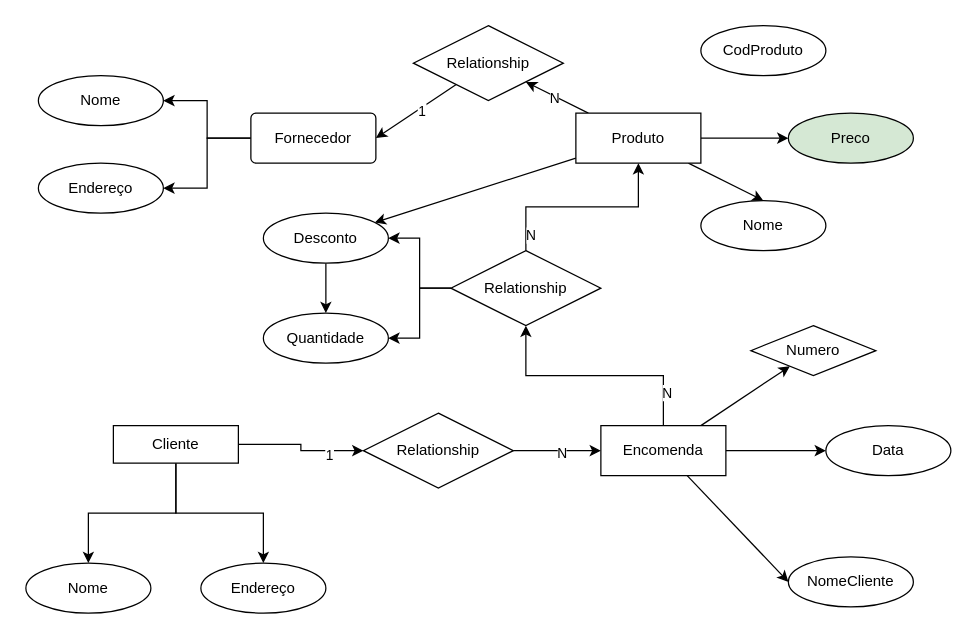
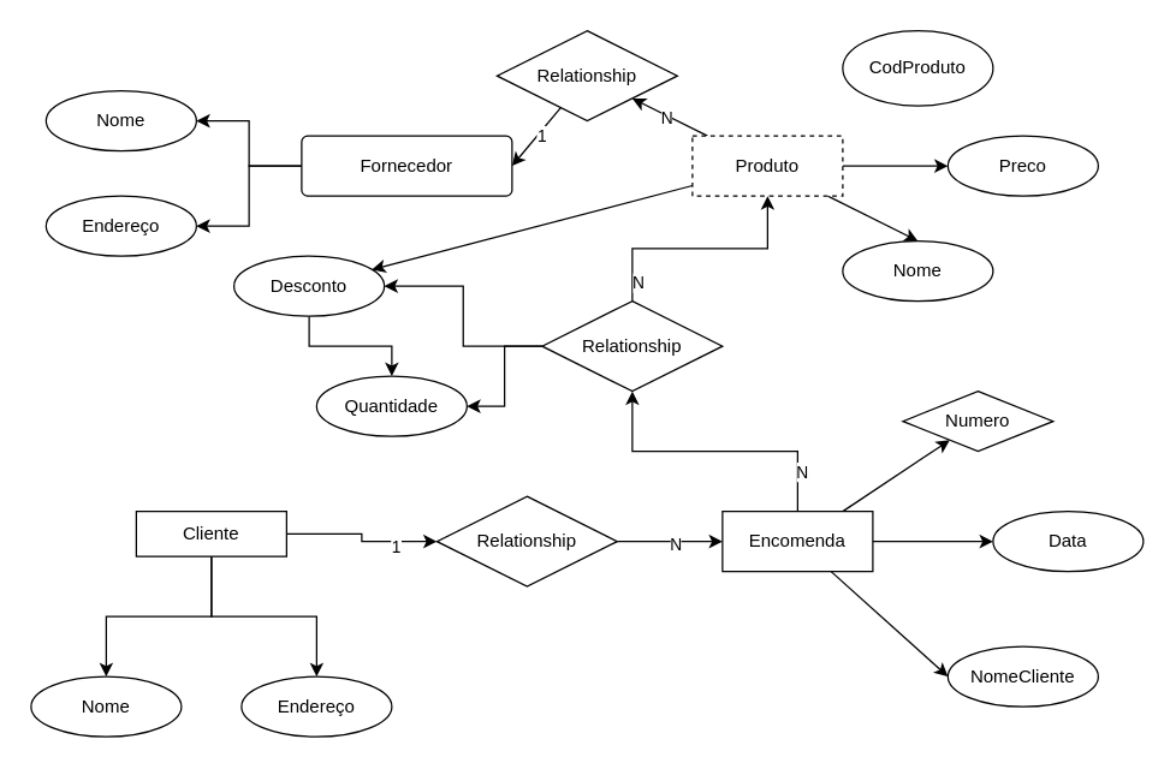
  <mxCell id="0" />
  <mxCell id="1" parent="0" />
  <mxCell id="2" style="edgeStyle=orthogonalEdgeStyle;rounded=0;orthogonalLoop=1;jettySize=auto;html=1;entryX=1;entryY=0.5;entryDx=0;entryDy=0;" edge="1" parent="1" source="4" target="5"><mxGeometry relative="1" as="geometry" /></mxCell>
  <mxCell id="3" style="edgeStyle=orthogonalEdgeStyle;rounded=0;orthogonalLoop=1;jettySize=auto;html=1;entryX=1;entryY=0.5;entryDx=0;entryDy=0;" edge="1" parent="1" source="4" target="6"><mxGeometry relative="1" as="geometry" /></mxCell>
- <mxCell id="4" value="Fornecedor" style="rounded=1;arcSize=10;whiteSpace=wrap;html=1;align=center;glass=0;" vertex="1" parent="1"><mxGeometry x="200" y="90" width="100" height="40" as="geometry" /></mxCell>
+ <mxCell id="4" value="Fornecedor" style="rounded=1;arcSize=10;whiteSpace=wrap;html=1;align=center;glass=0;" vertex="1" parent="1"><mxGeometry x="200" y="90" width="140" height="40" as="geometry" /></mxCell>
  <mxCell id="5" value="Endereço" style="ellipse;whiteSpace=wrap;html=1;align=center;" vertex="1" parent="1"><mxGeometry x="30" y="130" width="100" height="40" as="geometry" /></mxCell>
  <mxCell id="6" value="Nome" style="ellipse;whiteSpace=wrap;html=1;align=center;" vertex="1" parent="1"><mxGeometry x="30" y="60" width="100" height="40" as="geometry" /></mxCell>
  <mxCell id="7" style="rounded=0;orthogonalLoop=1;jettySize=auto;html=1;" edge="1" parent="1" source="12" target="44"><mxGeometry relative="1" as="geometry" /></mxCell>
  <mxCell id="8" style="rounded=0;orthogonalLoop=1;jettySize=auto;html=1;entryX=0.5;entryY=0;entryDx=0;entryDy=0;" edge="1" parent="1" source="12" target="14"><mxGeometry relative="1" as="geometry" /></mxCell>
  <mxCell id="9" style="rounded=0;orthogonalLoop=1;jettySize=auto;html=1;entryX=0;entryY=0.5;entryDx=0;entryDy=0;" edge="1" parent="1" source="12" target="16"><mxGeometry relative="1" as="geometry" /></mxCell>
  <mxCell id="10" style="rounded=0;orthogonalLoop=1;jettySize=auto;html=1;entryX=1;entryY=1;entryDx=0;entryDy=0;" edge="1" parent="1" source="12" target="25"><mxGeometry relative="1" as="geometry" /></mxCell>
  <mxCell id="11" value="N" style="edgeLabel;html=1;align=center;verticalAlign=middle;resizable=0;points=[];" vertex="1" connectable="0" parent="10"><mxGeometry x="0.067" y="1" relative="1" as="geometry"><mxPoint as="offset" /></mxGeometry></mxCell>
- <mxCell id="12" value="Produto" style="whiteSpace=wrap;html=1;align=center;" vertex="1" parent="1"><mxGeometry x="460" y="90" width="100" height="40" as="geometry" /></mxCell>
- <mxCell id="13" value="CodProduto" style="ellipse;whiteSpace=wrap;html=1;align=center;" vertex="1" parent="1"><mxGeometry x="560" y="20" width="100" height="40" as="geometry" /></mxCell>
+ <mxCell id="12" value="Produto" style="whiteSpace=wrap;html=1;align=center;dashed=1;" vertex="1" parent="1"><mxGeometry x="460" y="90" width="100" height="40" as="geometry" /></mxCell>
+ <mxCell id="13" value="CodProduto" style="ellipse;whiteSpace=wrap;html=1;align=center;" vertex="1" parent="1"><mxGeometry x="560" y="20" width="100" height="50" as="geometry" /></mxCell>
  <mxCell id="14" value="Nome" style="ellipse;whiteSpace=wrap;html=1;align=center;" vertex="1" parent="1"><mxGeometry x="560" y="160" width="100" height="40" as="geometry" /></mxCell>
- <mxCell id="15" value="NomeCliente" style="ellipse;whiteSpace=wrap;html=1;align=center;" vertex="1" parent="1"><mxGeometry x="630" y="445" width="100" height="40" as="geometry" /></mxCell>
- <mxCell id="16" value="Preco" style="ellipse;whiteSpace=wrap;html=1;align=center;fillColor=#d5e8d4;" vertex="1" parent="1"><mxGeometry x="630" y="90" width="100" height="40" as="geometry" /></mxCell>
+ <mxCell id="15" value="NomeCliente" style="ellipse;whiteSpace=wrap;html=1;align=center;" vertex="1" parent="1"><mxGeometry x="630" y="430" width="100" height="40" as="geometry" /></mxCell>
+ <mxCell id="16" value="Preco" style="ellipse;whiteSpace=wrap;html=1;align=center;" vertex="1" parent="1"><mxGeometry x="630" y="90" width="100" height="40" as="geometry" /></mxCell>
  <mxCell id="17" style="rounded=0;orthogonalLoop=1;jettySize=auto;html=1;entryX=0;entryY=0.5;entryDx=0;entryDy=0;" edge="1" parent="1" source="22" target="15"><mxGeometry relative="1" as="geometry" /></mxCell>
  <mxCell id="18" style="rounded=0;orthogonalLoop=1;jettySize=auto;html=1;entryX=0;entryY=0.5;entryDx=0;entryDy=0;" edge="1" parent="1" source="22" target="31"><mxGeometry relative="1" as="geometry" /></mxCell>
  <mxCell id="19" style="rounded=0;orthogonalLoop=1;jettySize=auto;html=1;" edge="1" parent="1" source="22" target="32"><mxGeometry relative="1" as="geometry" /></mxCell>
  <mxCell id="20" style="edgeStyle=orthogonalEdgeStyle;rounded=0;orthogonalLoop=1;jettySize=auto;html=1;entryX=0.5;entryY=1;entryDx=0;entryDy=0;" edge="1" parent="1" source="22" target="42"><mxGeometry relative="1" as="geometry" /></mxCell>
  <mxCell id="21" value="N" style="edgeLabel;html=1;align=center;verticalAlign=middle;resizable=0;points=[];" vertex="1" connectable="0" parent="20"><mxGeometry x="-0.719" y="-2" relative="1" as="geometry"><mxPoint as="offset" /></mxGeometry></mxCell>
  <mxCell id="22" value="Encomenda" style="whiteSpace=wrap;html=1;align=center;" vertex="1" parent="1"><mxGeometry x="480" y="340" width="100" height="40" as="geometry" /></mxCell>
  <mxCell id="23" style="rounded=0;orthogonalLoop=1;jettySize=auto;html=1;entryX=1;entryY=0.5;entryDx=0;entryDy=0;" edge="1" parent="1" source="25" target="4"><mxGeometry relative="1" as="geometry" /></mxCell>
  <mxCell id="24" value="1" style="edgeLabel;html=1;align=center;verticalAlign=middle;resizable=0;points=[];" vertex="1" connectable="0" parent="23"><mxGeometry x="-0.127" y="3" relative="1" as="geometry"><mxPoint x="-1" as="offset" /></mxGeometry></mxCell>
  <mxCell id="25" value="Relationship" style="shape=rhombus;perimeter=rhombusPerimeter;whiteSpace=wrap;html=1;align=center;" vertex="1" parent="1"><mxGeometry x="330" y="20" width="120" height="60" as="geometry" /></mxCell>
  <mxCell id="26" style="edgeStyle=orthogonalEdgeStyle;rounded=0;orthogonalLoop=1;jettySize=auto;html=1;entryX=0;entryY=0.5;entryDx=0;entryDy=0;" edge="1" parent="1" source="30" target="35"><mxGeometry relative="1" as="geometry" /></mxCell>
  <mxCell id="27" value="1" style="edgeLabel;html=1;align=center;verticalAlign=middle;resizable=0;points=[];" vertex="1" connectable="0" parent="26"><mxGeometry x="0.46" y="-3" relative="1" as="geometry"><mxPoint as="offset" /></mxGeometry></mxCell>
  <mxCell id="28" style="edgeStyle=orthogonalEdgeStyle;rounded=0;orthogonalLoop=1;jettySize=auto;html=1;entryX=0.5;entryY=0;entryDx=0;entryDy=0;" edge="1" parent="1" source="30" target="37"><mxGeometry relative="1" as="geometry" /></mxCell>
  <mxCell id="29" style="edgeStyle=orthogonalEdgeStyle;rounded=0;orthogonalLoop=1;jettySize=auto;html=1;entryX=0.5;entryY=0;entryDx=0;entryDy=0;" edge="1" parent="1" source="30" target="36"><mxGeometry relative="1" as="geometry" /></mxCell>
  <mxCell id="30" value="Cliente" style="whiteSpace=wrap;html=1;align=center;" vertex="1" parent="1"><mxGeometry x="90" y="340" width="100" height="30" as="geometry" /></mxCell>
  <mxCell id="31" value="Data" style="ellipse;whiteSpace=wrap;html=1;align=center;" vertex="1" parent="1"><mxGeometry x="660" y="340" width="100" height="40" as="geometry" /></mxCell>
  <mxCell id="32" value="Numero" style="rhombus;whiteSpace=wrap;html=1;align=center;" vertex="1" parent="1"><mxGeometry x="600" y="260" width="100" height="40" as="geometry" /></mxCell>
  <mxCell id="33" style="edgeStyle=orthogonalEdgeStyle;rounded=0;orthogonalLoop=1;jettySize=auto;html=1;entryX=0;entryY=0.5;entryDx=0;entryDy=0;" edge="1" parent="1" source="35" target="22"><mxGeometry relative="1" as="geometry" /></mxCell>
  <mxCell id="34" value="N" style="edgeLabel;html=1;align=center;verticalAlign=middle;resizable=0;points=[];" vertex="1" connectable="0" parent="33"><mxGeometry x="0.095" y="-1" relative="1" as="geometry"><mxPoint as="offset" /></mxGeometry></mxCell>
  <mxCell id="35" value="Relationship" style="shape=rhombus;perimeter=rhombusPerimeter;whiteSpace=wrap;html=1;align=center;" vertex="1" parent="1"><mxGeometry x="290" y="330" width="120" height="60" as="geometry" /></mxCell>
  <mxCell id="36" value="Endereço" style="ellipse;whiteSpace=wrap;html=1;align=center;" vertex="1" parent="1"><mxGeometry x="160" y="450" width="100" height="40" as="geometry" /></mxCell>
  <mxCell id="37" value="Nome" style="ellipse;whiteSpace=wrap;html=1;align=center;" vertex="1" parent="1"><mxGeometry x="20" y="450" width="100" height="40" as="geometry" /></mxCell>
  <mxCell id="38" style="edgeStyle=orthogonalEdgeStyle;rounded=0;orthogonalLoop=1;jettySize=auto;html=1;entryX=0.5;entryY=1;entryDx=0;entryDy=0;" edge="1" parent="1" source="42" target="12"><mxGeometry relative="1" as="geometry" /></mxCell>
  <mxCell id="39" value="N" style="edgeLabel;html=1;align=center;verticalAlign=middle;resizable=0;points=[];" vertex="1" connectable="0" parent="38"><mxGeometry x="-0.833" y="-3" relative="1" as="geometry"><mxPoint as="offset" /></mxGeometry></mxCell>
  <mxCell id="40" style="edgeStyle=orthogonalEdgeStyle;rounded=0;orthogonalLoop=1;jettySize=auto;html=1;" edge="1" parent="1" source="42" target="44"><mxGeometry relative="1" as="geometry" /></mxCell>
  <mxCell id="41" style="edgeStyle=orthogonalEdgeStyle;rounded=0;orthogonalLoop=1;jettySize=auto;html=1;entryX=1;entryY=0.5;entryDx=0;entryDy=0;" edge="1" parent="1" source="42" target="45"><mxGeometry relative="1" as="geometry" /></mxCell>
  <mxCell id="42" value="Relationship" style="shape=rhombus;perimeter=rhombusPerimeter;whiteSpace=wrap;html=1;align=center;" vertex="1" parent="1"><mxGeometry x="360" y="200" width="120" height="60" as="geometry" /></mxCell>
  <mxCell id="43" value="" style="edgeStyle=orthogonalEdgeStyle;rounded=0;orthogonalLoop=1;jettySize=auto;html=1;" edge="1" parent="1" source="44" target="45"><mxGeometry relative="1" as="geometry" /></mxCell>
- <mxCell id="44" value="Desconto" style="ellipse;whiteSpace=wrap;html=1;align=center;" vertex="1" parent="1"><mxGeometry x="210" y="170" width="100" height="40" as="geometry" /></mxCell>
+ <mxCell id="44" value="Desconto" style="ellipse;whiteSpace=wrap;html=1;align=center;" vertex="1" parent="1"><mxGeometry x="155" y="170" width="100" height="40" as="geometry" /></mxCell>
  <mxCell id="45" value="Quantidade" style="ellipse;whiteSpace=wrap;html=1;align=center;" vertex="1" parent="1"><mxGeometry x="210" y="250" width="100" height="40" as="geometry" /></mxCell>
